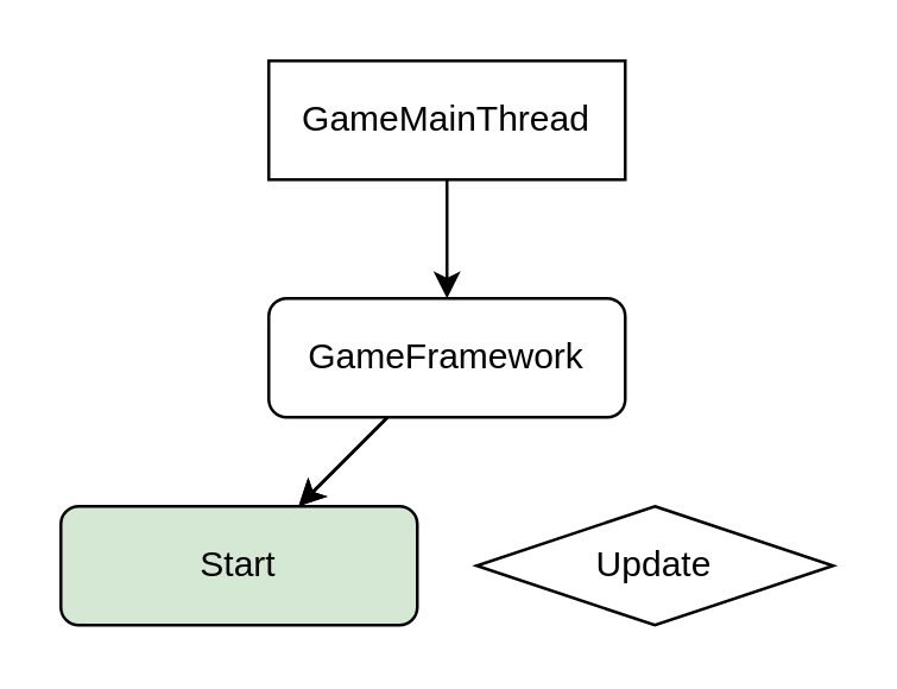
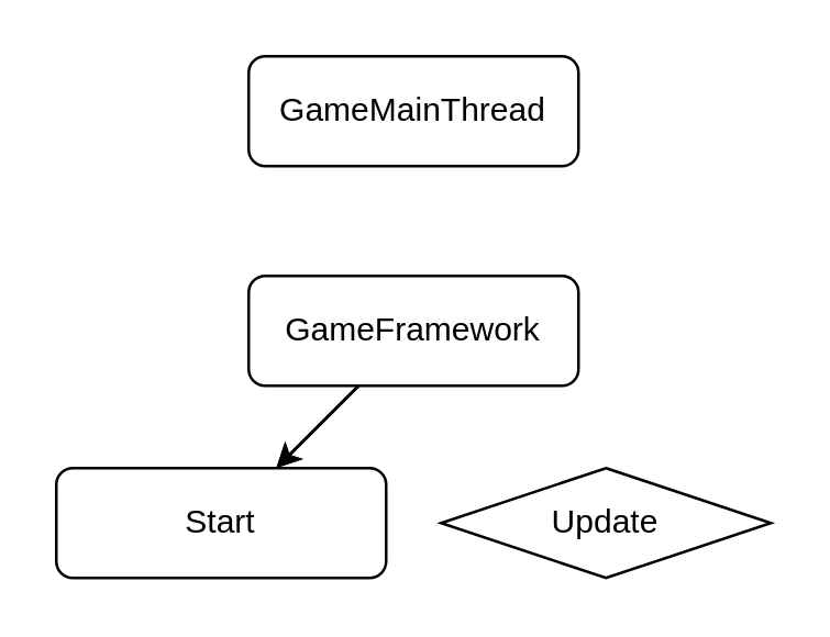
  <mxCell id="0" />
  <mxCell id="1" parent="0" />
  <mxCell id="2" value="" style="edgeStyle=none;html=1;" edge="1" parent="1" source="4" target="5"><mxGeometry relative="1" as="geometry" /></mxCell>
  <mxCell id="3" value="" style="edgeStyle=none;html=1;" edge="1" parent="1" source="4" target="5"><mxGeometry relative="1" as="geometry" /></mxCell>
  <mxCell id="4" value="GameFramework" style="rounded=1;whiteSpace=wrap;html=1;" vertex="1" parent="1"><mxGeometry x="90" y="100" width="120" height="40" as="geometry" /></mxCell>
- <mxCell id="5" value="Start" style="whiteSpace=wrap;html=1;rounded=1;fillColor=#d5e8d4;" vertex="1" parent="1"><mxGeometry x="20" y="170" width="120" height="40" as="geometry" /></mxCell>
+ <mxCell id="5" value="Start" style="whiteSpace=wrap;html=1;rounded=1;" vertex="1" parent="1"><mxGeometry x="20" y="170" width="120" height="40" as="geometry" /></mxCell>
  <mxCell id="6" value="Update" style="rhombus;whiteSpace=wrap;html=1;" vertex="1" parent="1"><mxGeometry x="160" y="170" width="120" height="40" as="geometry" /></mxCell>
- <mxCell id="7" style="edgeStyle=none;html=1;" edge="1" parent="1" source="8" target="4"><mxGeometry relative="1" as="geometry" /></mxCell>
- <mxCell id="8" value="GameMainThread" style="rounded=0;whiteSpace=wrap;html=1;" vertex="1" parent="1"><mxGeometry x="90" y="20" width="120" height="40" as="geometry" /></mxCell>
+ <mxCell id="8" value="GameMainThread" style="whiteSpace=wrap;html=1;rounded=1;" vertex="1" parent="1"><mxGeometry x="90" y="20" width="120" height="40" as="geometry" /></mxCell>
